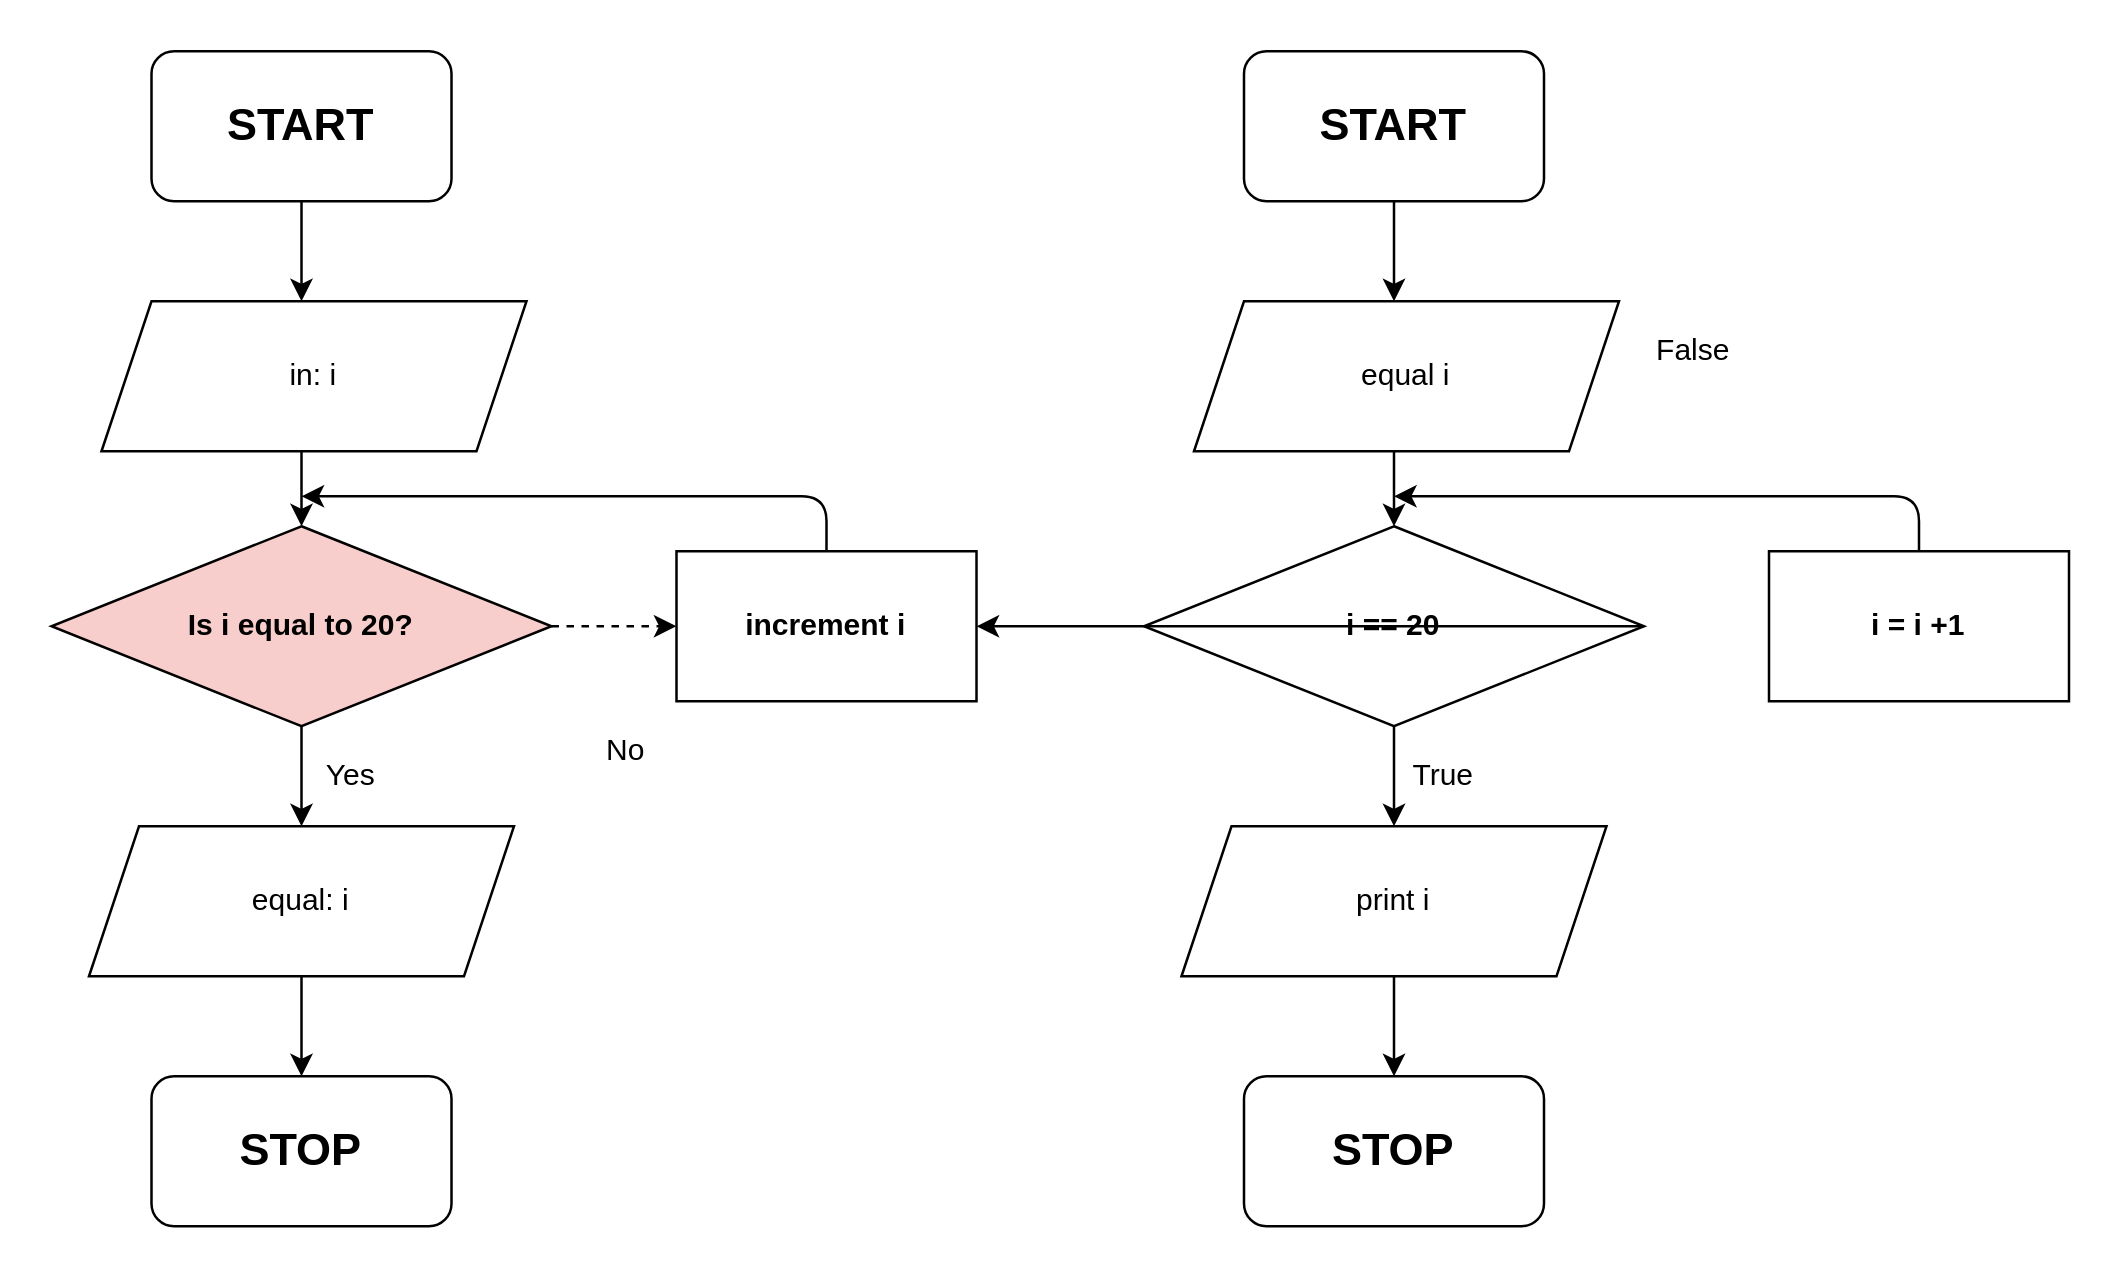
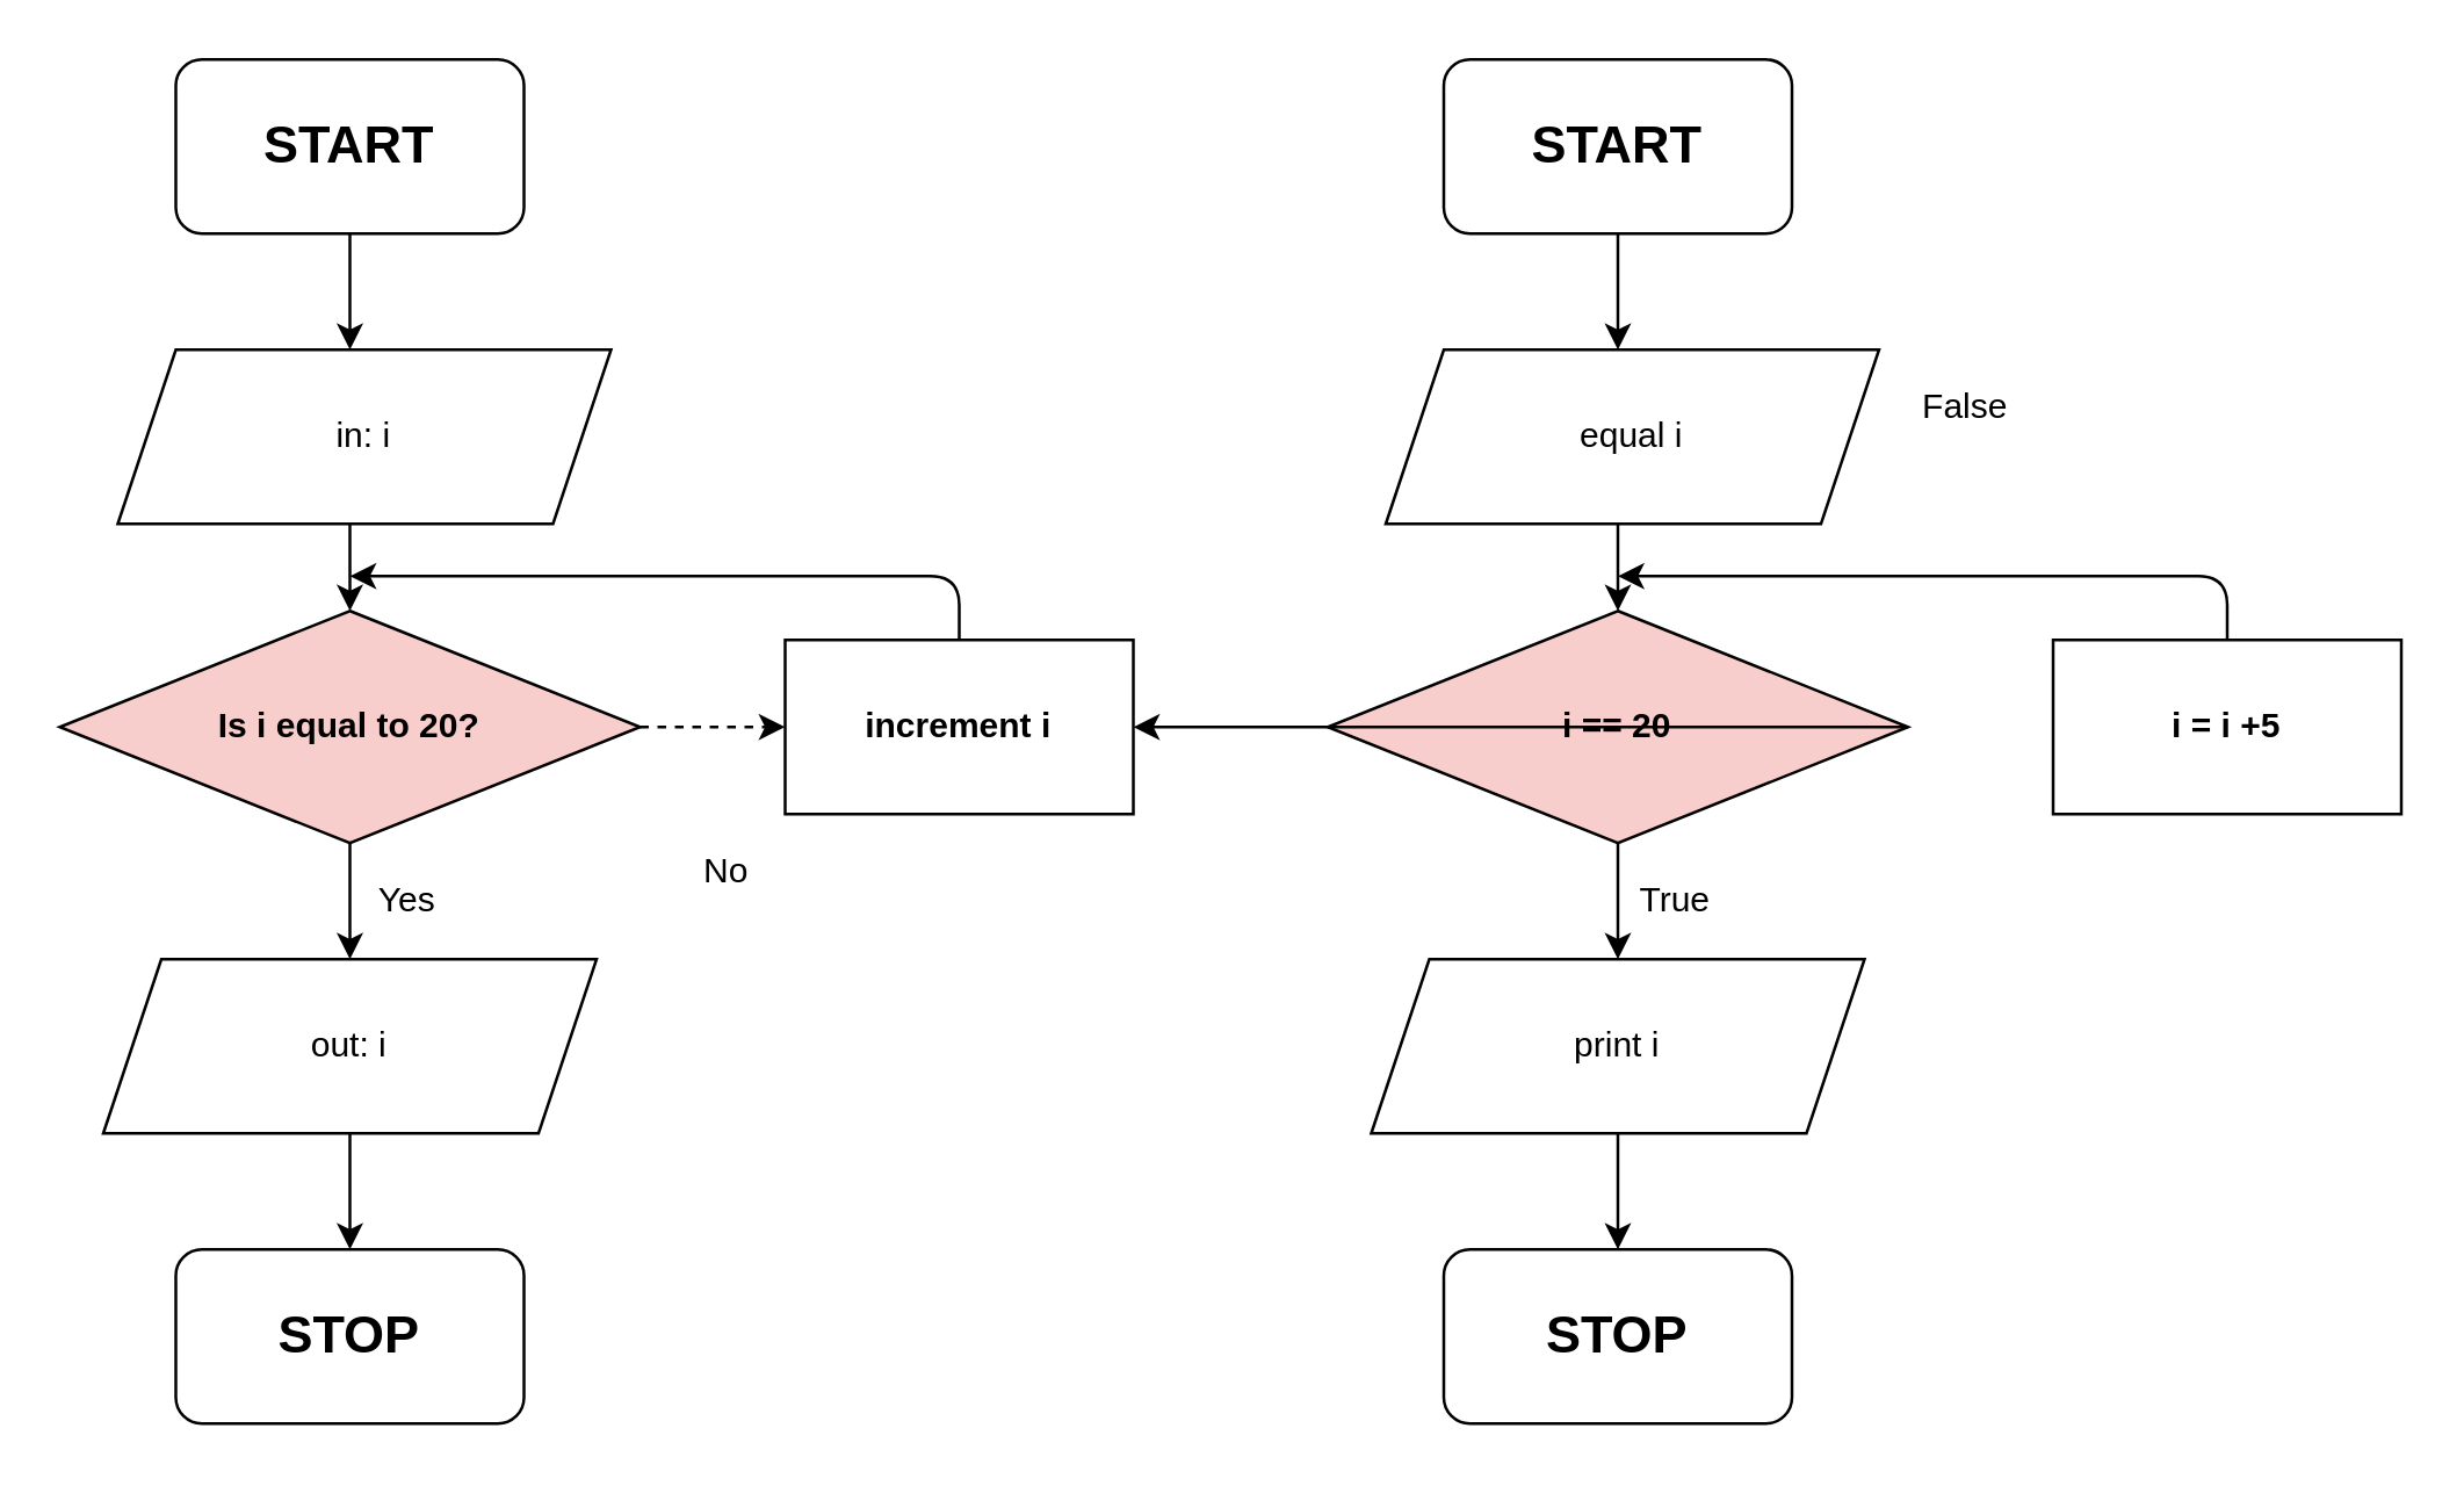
  <mxCell id="0" />
  <mxCell id="1" parent="0" />
  <mxCell id="2" value="&lt;b&gt;&lt;font style=&quot;font-size: 18px&quot;&gt;START&lt;/font&gt;&lt;/b&gt;" style="rounded=1;whiteSpace=wrap;html=1;" parent="1" vertex="1"><mxGeometry x="60" y="20" width="120" height="60" as="geometry" /></mxCell>
  <mxCell id="3" value="" style="endArrow=classic;html=1;exitX=0.5;exitY=1;exitDx=0;exitDy=0;entryX=0.5;entryY=0;entryDx=0;entryDy=0;" parent="1" source="2" edge="1"><mxGeometry width="50" height="50" relative="1" as="geometry"><mxPoint x="390" y="290" as="sourcePoint" /><mxPoint x="120" y="120" as="targetPoint" /></mxGeometry></mxCell>
  <mxCell id="4" value="&lt;b&gt;Is i equal to 20?&lt;/b&gt;" style="rhombus;whiteSpace=wrap;html=1;fillColor=#f8cecc;" parent="1" vertex="1"><mxGeometry x="20" y="210" width="200" height="80" as="geometry" /></mxCell>
  <mxCell id="5" value="" style="endArrow=classic;html=1;exitX=0.5;exitY=1;exitDx=0;exitDy=0;entryX=0.5;entryY=0;entryDx=0;entryDy=0;" parent="1" target="4" edge="1"><mxGeometry width="50" height="50" relative="1" as="geometry"><mxPoint x="120" y="180" as="sourcePoint" /><mxPoint x="440" y="150" as="targetPoint" /></mxGeometry></mxCell>
  <mxCell id="6" value="" style="endArrow=classic;html=1;exitX=0.5;exitY=1;exitDx=0;exitDy=0;" parent="1" source="4" edge="1"><mxGeometry width="50" height="50" relative="1" as="geometry"><mxPoint x="120" y="300" as="sourcePoint" /><mxPoint x="120" y="330" as="targetPoint" /></mxGeometry></mxCell>
  <mxCell id="7" value="Yes" style="text;html=1;strokeColor=none;fillColor=none;align=center;verticalAlign=middle;whiteSpace=wrap;rounded=0;" parent="1" vertex="1"><mxGeometry x="120" y="300" width="40" height="20" as="geometry" /></mxCell>
  <mxCell id="8" value="No" style="text;html=1;strokeColor=none;fillColor=none;align=center;verticalAlign=middle;whiteSpace=wrap;rounded=0;" parent="1" vertex="1"><mxGeometry x="230" y="290" width="40" height="20" as="geometry" /></mxCell>
  <mxCell id="9" value="&lt;span style=&quot;font-size: 18px&quot;&gt;&lt;b&gt;STOP&lt;/b&gt;&lt;/span&gt;" style="rounded=1;whiteSpace=wrap;html=1;" parent="1" vertex="1"><mxGeometry x="60" y="430" width="120" height="60" as="geometry" /></mxCell>
  <mxCell id="10" value="" style="endArrow=classic;html=1;exitX=1;exitY=0.5;exitDx=0;exitDy=0;dashed=1;" parent="1" source="4" target="11" edge="1"><mxGeometry width="50" height="50" relative="1" as="geometry"><mxPoint x="390" y="330" as="sourcePoint" /><mxPoint x="290" y="250" as="targetPoint" /></mxGeometry></mxCell>
  <mxCell id="11" value="&lt;b&gt;increment i&lt;/b&gt;" style="rounded=0;whiteSpace=wrap;html=1;" parent="1" vertex="1"><mxGeometry x="270" y="220" width="120" height="60" as="geometry" /></mxCell>
  <mxCell id="12" value="" style="endArrow=classic;html=1;" parent="1" edge="1"><mxGeometry width="50" height="50" relative="1" as="geometry"><mxPoint x="330" y="220" as="sourcePoint" /><mxPoint x="120" y="198" as="targetPoint" /><Array as="points"><mxPoint x="330" y="198" /></Array></mxGeometry></mxCell>
  <mxCell id="13" value="in: i" style="shape=parallelogram;perimeter=parallelogramPerimeter;whiteSpace=wrap;html=1;fixedSize=1;" parent="1" vertex="1"><mxGeometry x="40" y="120" width="170" height="60" as="geometry" /></mxCell>
- <mxCell id="14" value="equal: i" style="shape=parallelogram;perimeter=parallelogramPerimeter;whiteSpace=wrap;html=1;fixedSize=1;" parent="1" vertex="1"><mxGeometry x="35" y="330" width="170" height="60" as="geometry" /></mxCell>
+ <mxCell id="14" value="out: i" style="shape=parallelogram;perimeter=parallelogramPerimeter;whiteSpace=wrap;html=1;fixedSize=1;" parent="1" vertex="1"><mxGeometry x="35" y="330" width="170" height="60" as="geometry" /></mxCell>
  <mxCell id="15" value="" style="endArrow=classic;html=1;exitX=0.5;exitY=1;exitDx=0;exitDy=0;entryX=0.5;entryY=0;entryDx=0;entryDy=0;" parent="1" source="14" target="9" edge="1"><mxGeometry width="50" height="50" relative="1" as="geometry"><mxPoint x="390" y="290" as="sourcePoint" /><mxPoint x="440" y="240" as="targetPoint" /></mxGeometry></mxCell>
  <mxCell id="16" value="&lt;b&gt;&lt;font style=&quot;font-size: 18px&quot;&gt;START&lt;/font&gt;&lt;/b&gt;" style="rounded=1;whiteSpace=wrap;html=1;" parent="1" vertex="1"><mxGeometry x="497" y="20" width="120" height="60" as="geometry" /></mxCell>
  <mxCell id="17" value="" style="endArrow=classic;html=1;exitX=0.5;exitY=1;exitDx=0;exitDy=0;entryX=0.5;entryY=0;entryDx=0;entryDy=0;" parent="1" source="16" edge="1"><mxGeometry width="50" height="50" relative="1" as="geometry"><mxPoint x="827" y="290" as="sourcePoint" /><mxPoint x="557" y="120" as="targetPoint" /></mxGeometry></mxCell>
- <mxCell id="18" value="&lt;b&gt;i == 20&lt;/b&gt;" style="rhombus;whiteSpace=wrap;html=1;" parent="1" vertex="1"><mxGeometry x="457" y="210" width="200" height="80" as="geometry" /></mxCell>
+ <mxCell id="18" value="&lt;b&gt;i == 20&lt;/b&gt;" style="rhombus;whiteSpace=wrap;html=1;fillColor=#f8cecc;" parent="1" vertex="1"><mxGeometry x="457" y="210" width="200" height="80" as="geometry" /></mxCell>
  <mxCell id="19" value="" style="endArrow=classic;html=1;exitX=0.5;exitY=1;exitDx=0;exitDy=0;entryX=0.5;entryY=0;entryDx=0;entryDy=0;" parent="1" target="18" edge="1"><mxGeometry width="50" height="50" relative="1" as="geometry"><mxPoint x="557" y="180" as="sourcePoint" /><mxPoint x="877" y="150" as="targetPoint" /></mxGeometry></mxCell>
  <mxCell id="20" value="" style="endArrow=classic;html=1;exitX=0.5;exitY=1;exitDx=0;exitDy=0;" parent="1" source="18" edge="1"><mxGeometry width="50" height="50" relative="1" as="geometry"><mxPoint x="557" y="300" as="sourcePoint" /><mxPoint x="557" y="330" as="targetPoint" /></mxGeometry></mxCell>
  <mxCell id="21" value="True" style="text;html=1;strokeColor=none;fillColor=none;align=center;verticalAlign=middle;whiteSpace=wrap;rounded=0;" parent="1" vertex="1"><mxGeometry x="557" y="300" width="40" height="20" as="geometry" /></mxCell>
  <mxCell id="22" value="False" style="text;html=1;strokeColor=none;fillColor=none;align=center;verticalAlign=middle;whiteSpace=wrap;rounded=0;" parent="1" vertex="1"><mxGeometry x="657" y="130" width="40" height="20" as="geometry" /></mxCell>
  <mxCell id="23" value="&lt;span style=&quot;font-size: 18px&quot;&gt;&lt;b&gt;STOP&lt;/b&gt;&lt;/span&gt;" style="rounded=1;whiteSpace=wrap;html=1;" parent="1" vertex="1"><mxGeometry x="497" y="430" width="120" height="60" as="geometry" /></mxCell>
  <mxCell id="24" value="" style="endArrow=classic;html=1;exitX=1;exitY=0.5;exitDx=0;exitDy=0;" parent="1" source="18" target="11" edge="1"><mxGeometry width="50" height="50" relative="1" as="geometry"><mxPoint x="827" y="330" as="sourcePoint" /><mxPoint x="727" y="250" as="targetPoint" /></mxGeometry></mxCell>
- <mxCell id="25" value="&lt;b&gt;i = i +1&lt;/b&gt;" style="rounded=0;whiteSpace=wrap;html=1;" parent="1" vertex="1"><mxGeometry x="707" y="220" width="120" height="60" as="geometry" /></mxCell>
+ <mxCell id="25" value="&lt;b&gt;i = i +5&lt;/b&gt;" style="rounded=0;whiteSpace=wrap;html=1;" parent="1" vertex="1"><mxGeometry x="707" y="220" width="120" height="60" as="geometry" /></mxCell>
  <mxCell id="26" value="" style="endArrow=classic;html=1;" parent="1" edge="1"><mxGeometry width="50" height="50" relative="1" as="geometry"><mxPoint x="767" y="220" as="sourcePoint" /><mxPoint x="557" y="198" as="targetPoint" /><Array as="points"><mxPoint x="767" y="198" /></Array></mxGeometry></mxCell>
  <mxCell id="27" value="equal i" style="shape=parallelogram;perimeter=parallelogramPerimeter;whiteSpace=wrap;html=1;fixedSize=1;" parent="1" vertex="1"><mxGeometry x="477" y="120" width="170" height="60" as="geometry" /></mxCell>
  <mxCell id="28" value="print i" style="shape=parallelogram;perimeter=parallelogramPerimeter;whiteSpace=wrap;html=1;fixedSize=1;" parent="1" vertex="1"><mxGeometry x="472" y="330" width="170" height="60" as="geometry" /></mxCell>
  <mxCell id="29" value="" style="endArrow=classic;html=1;exitX=0.5;exitY=1;exitDx=0;exitDy=0;entryX=0.5;entryY=0;entryDx=0;entryDy=0;" parent="1" source="28" target="23" edge="1"><mxGeometry width="50" height="50" relative="1" as="geometry"><mxPoint x="827" y="290" as="sourcePoint" /><mxPoint x="877" y="240" as="targetPoint" /></mxGeometry></mxCell>
